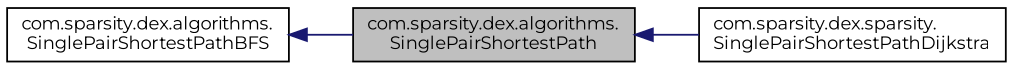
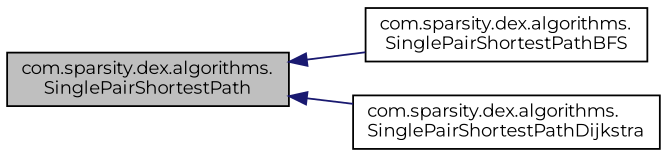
  digraph {
    fontname=Montserrat
    rankdir=LR
    node [color=black fillcolor=white fontname=Montserrat fontsize=10 shape=record style=filled]
    edge [color=midnightblue dir=back fontname=Montserrat fontsize=10 labelfontname=FreeSans labelfontsize=10 style=solid]
    n1 [fillcolor=grey75 fontcolor=black height=0.2 label="com.sparsity.dex.algorithms.\lSinglePairShortestPath" width=0.4]
    n2 [height=0.2 label="com.sparsity.dex.algorithms.\lSinglePairShortestPathBFS" width=0.4]
-   n3 [height=0.2 label="com.sparsity.dex.sparsity.\lSinglePairShortestPathDijkstra" width=0.4]
-   n2 -> n1
+   n3 [height=0.2 label="com.sparsity.dex.algorithms.\lSinglePairShortestPathDijkstra" width=0.4]
+   n1 -> n2
    n1 -> n3
  }
